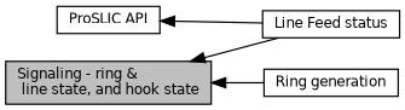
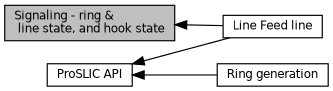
  digraph {
    rankdir=LR
    node [color=black fillcolor=white fontname=Helvetica fontsize=10 shape=record style=filled]
    edge [dir=back fontname=Helvetica fontsize=10 labelfontname=Helvetica labelfontsize=10 shape=plaintext style=solid]
-   n1 [height=0.2 label="Line Feed status" width=0.4]
+   n1 [height=0.2 label="Line Feed line" width=0.4]
    n2 [height=0.2 label="Ring generation" width=0.4]
    n3 [fillcolor=grey75 fontcolor=black height=0.2 label="Signaling - ring &\l line state, and hook state" width=0.4]
    n4 [height=0.2 label="ProSLIC API" width=0.4]
    n3 -> n1
-   n3 -> n2
+   n4 -> n2
    n4 -> n1
  }
